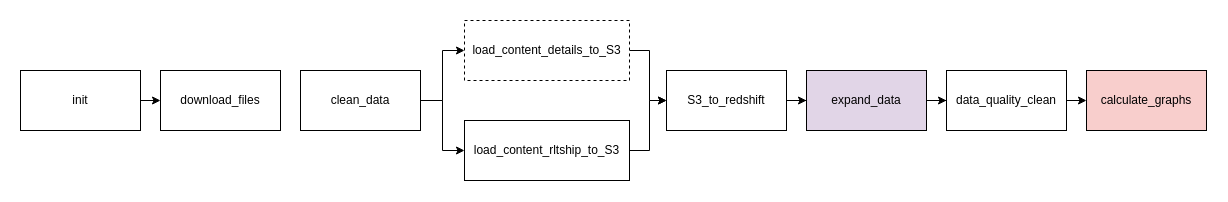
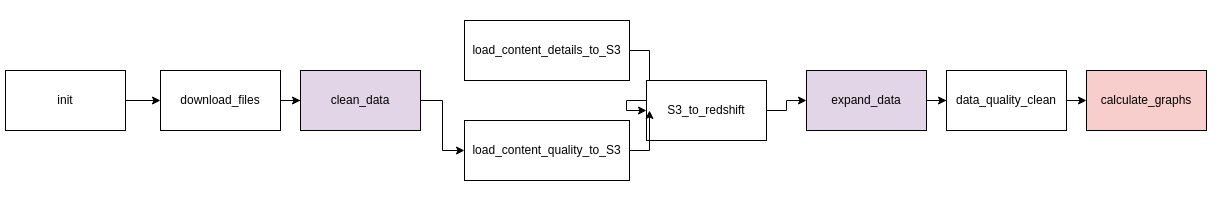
  <mxCell id="0" />
  <mxCell id="1" parent="0" />
  <mxCell id="2" style="edgeStyle=orthogonalEdgeStyle;rounded=0;orthogonalLoop=1;jettySize=auto;html=1;exitX=1;exitY=0.5;exitDx=0;exitDy=0;entryX=0;entryY=0.5;entryDx=0;entryDy=0;" parent="1" source="3" target="5" edge="1"><mxGeometry relative="1" as="geometry" /></mxCell>
- <mxCell id="3" value="init" style="rounded=0;whiteSpace=wrap;html=1;" parent="1" vertex="1"><mxGeometry x="20" y="70" width="120" height="60" as="geometry" /></mxCell>
+ <mxCell id="3" value="init" style="rounded=0;whiteSpace=wrap;html=1;" parent="1" vertex="1"><mxGeometry x="5" y="70" width="120" height="60" as="geometry" /></mxCell>
+ <mxCell id="4" value="" style="edgeStyle=orthogonalEdgeStyle;rounded=0;orthogonalLoop=1;jettySize=auto;html=1;entryX=0;entryY=0.5;entryDx=0;entryDy=0;" parent="1" source="5" target="15" edge="1"><mxGeometry relative="1" as="geometry"><mxPoint x="350" y="100" as="targetPoint" /></mxGeometry></mxCell>
  <mxCell id="5" value="download_files" style="rounded=0;whiteSpace=wrap;html=1;" parent="1" vertex="1"><mxGeometry x="160" y="70" width="120" height="60" as="geometry" /></mxCell>
  <mxCell id="6" style="edgeStyle=orthogonalEdgeStyle;rounded=0;orthogonalLoop=1;jettySize=auto;html=1;exitX=1;exitY=0.5;exitDx=0;exitDy=0;entryX=0;entryY=0.5;entryDx=0;entryDy=0;" parent="1" source="7" target="9" edge="1"><mxGeometry relative="1" as="geometry" /></mxCell>
- <mxCell id="7" value="load_content_details_to_S3" style="rounded=0;whiteSpace=wrap;html=1;dashed=1;" parent="1" vertex="1"><mxGeometry x="464" y="20" width="165" height="60" as="geometry" /></mxCell>
+ <mxCell id="7" value="load_content_details_to_S3" style="rounded=0;whiteSpace=wrap;html=1;" parent="1" vertex="1"><mxGeometry x="464" y="20" width="165" height="60" as="geometry" /></mxCell>
  <mxCell id="8" value="" style="edgeStyle=orthogonalEdgeStyle;rounded=0;orthogonalLoop=1;jettySize=auto;html=1;" parent="1" source="9" target="19" edge="1"><mxGeometry relative="1" as="geometry" /></mxCell>
- <mxCell id="9" value="S3_to_redshift" style="rounded=0;whiteSpace=wrap;html=1;" parent="1" vertex="1"><mxGeometry x="666" y="70" width="120" height="60" as="geometry" /></mxCell>
+ <mxCell id="9" value="S3_to_redshift" style="rounded=0;whiteSpace=wrap;html=1;" parent="1" vertex="1"><mxGeometry x="646" y="80" width="120" height="60" as="geometry" /></mxCell>
  <mxCell id="10" value="calculate_graphs" style="rounded=0;whiteSpace=wrap;html=1;fillColor=#f8cecc;" parent="1" vertex="1"><mxGeometry x="1086" y="70" width="120" height="60" as="geometry" /></mxCell>
  <mxCell id="11" style="edgeStyle=orthogonalEdgeStyle;rounded=0;orthogonalLoop=1;jettySize=auto;html=1;exitX=1;exitY=0.5;exitDx=0;exitDy=0;entryX=0;entryY=0.5;entryDx=0;entryDy=0;" parent="1" source="12" target="10" edge="1"><mxGeometry relative="1" as="geometry" /></mxCell>
  <mxCell id="12" value="data_quality_clean" style="rounded=0;whiteSpace=wrap;html=1;" parent="1" vertex="1"><mxGeometry x="946" y="70" width="120" height="60" as="geometry" /></mxCell>
  <mxCell id="13" style="edgeStyle=orthogonalEdgeStyle;rounded=0;orthogonalLoop=1;jettySize=auto;html=1;exitX=1;exitY=0.5;exitDx=0;exitDy=0;entryX=0;entryY=0.5;entryDx=0;entryDy=0;" edge="1" parent="1" source="15" target="17"><mxGeometry relative="1" as="geometry" /></mxCell>
- <mxCell id="14" style="edgeStyle=orthogonalEdgeStyle;rounded=0;orthogonalLoop=1;jettySize=auto;html=1;exitX=1;exitY=0.5;exitDx=0;exitDy=0;entryX=0;entryY=0.5;entryDx=0;entryDy=0;" edge="1" parent="1" source="15" target="7"><mxGeometry relative="1" as="geometry" /></mxCell>
- <mxCell id="15" value="clean_data" style="rounded=0;whiteSpace=wrap;html=1;" parent="1" vertex="1"><mxGeometry x="300" y="70" width="120" height="60" as="geometry" /></mxCell>
+ <mxCell id="15" value="clean_data" style="rounded=0;whiteSpace=wrap;html=1;fillColor=#e1d5e7;" parent="1" vertex="1"><mxGeometry x="300" y="70" width="120" height="60" as="geometry" /></mxCell>
  <mxCell id="16" value="" style="edgeStyle=orthogonalEdgeStyle;rounded=0;orthogonalLoop=1;jettySize=auto;html=1;" parent="1" source="17" target="9" edge="1"><mxGeometry relative="1" as="geometry" /></mxCell>
- <mxCell id="17" value="load_content_rltship_to_S3" style="rounded=0;whiteSpace=wrap;html=1;" parent="1" vertex="1"><mxGeometry x="464" y="120" width="165" height="60" as="geometry" /></mxCell>
+ <mxCell id="17" value="load_content_quality_to_S3" style="rounded=0;whiteSpace=wrap;html=1;" parent="1" vertex="1"><mxGeometry x="464" y="120" width="165" height="60" as="geometry" /></mxCell>
  <mxCell id="18" value="" style="edgeStyle=orthogonalEdgeStyle;rounded=0;orthogonalLoop=1;jettySize=auto;html=1;" parent="1" source="19" target="12" edge="1"><mxGeometry relative="1" as="geometry" /></mxCell>
  <mxCell id="19" value="expand_data" style="rounded=0;whiteSpace=wrap;html=1;fillColor=#e1d5e7;" parent="1" vertex="1"><mxGeometry x="806" y="70" width="120" height="60" as="geometry" /></mxCell>
